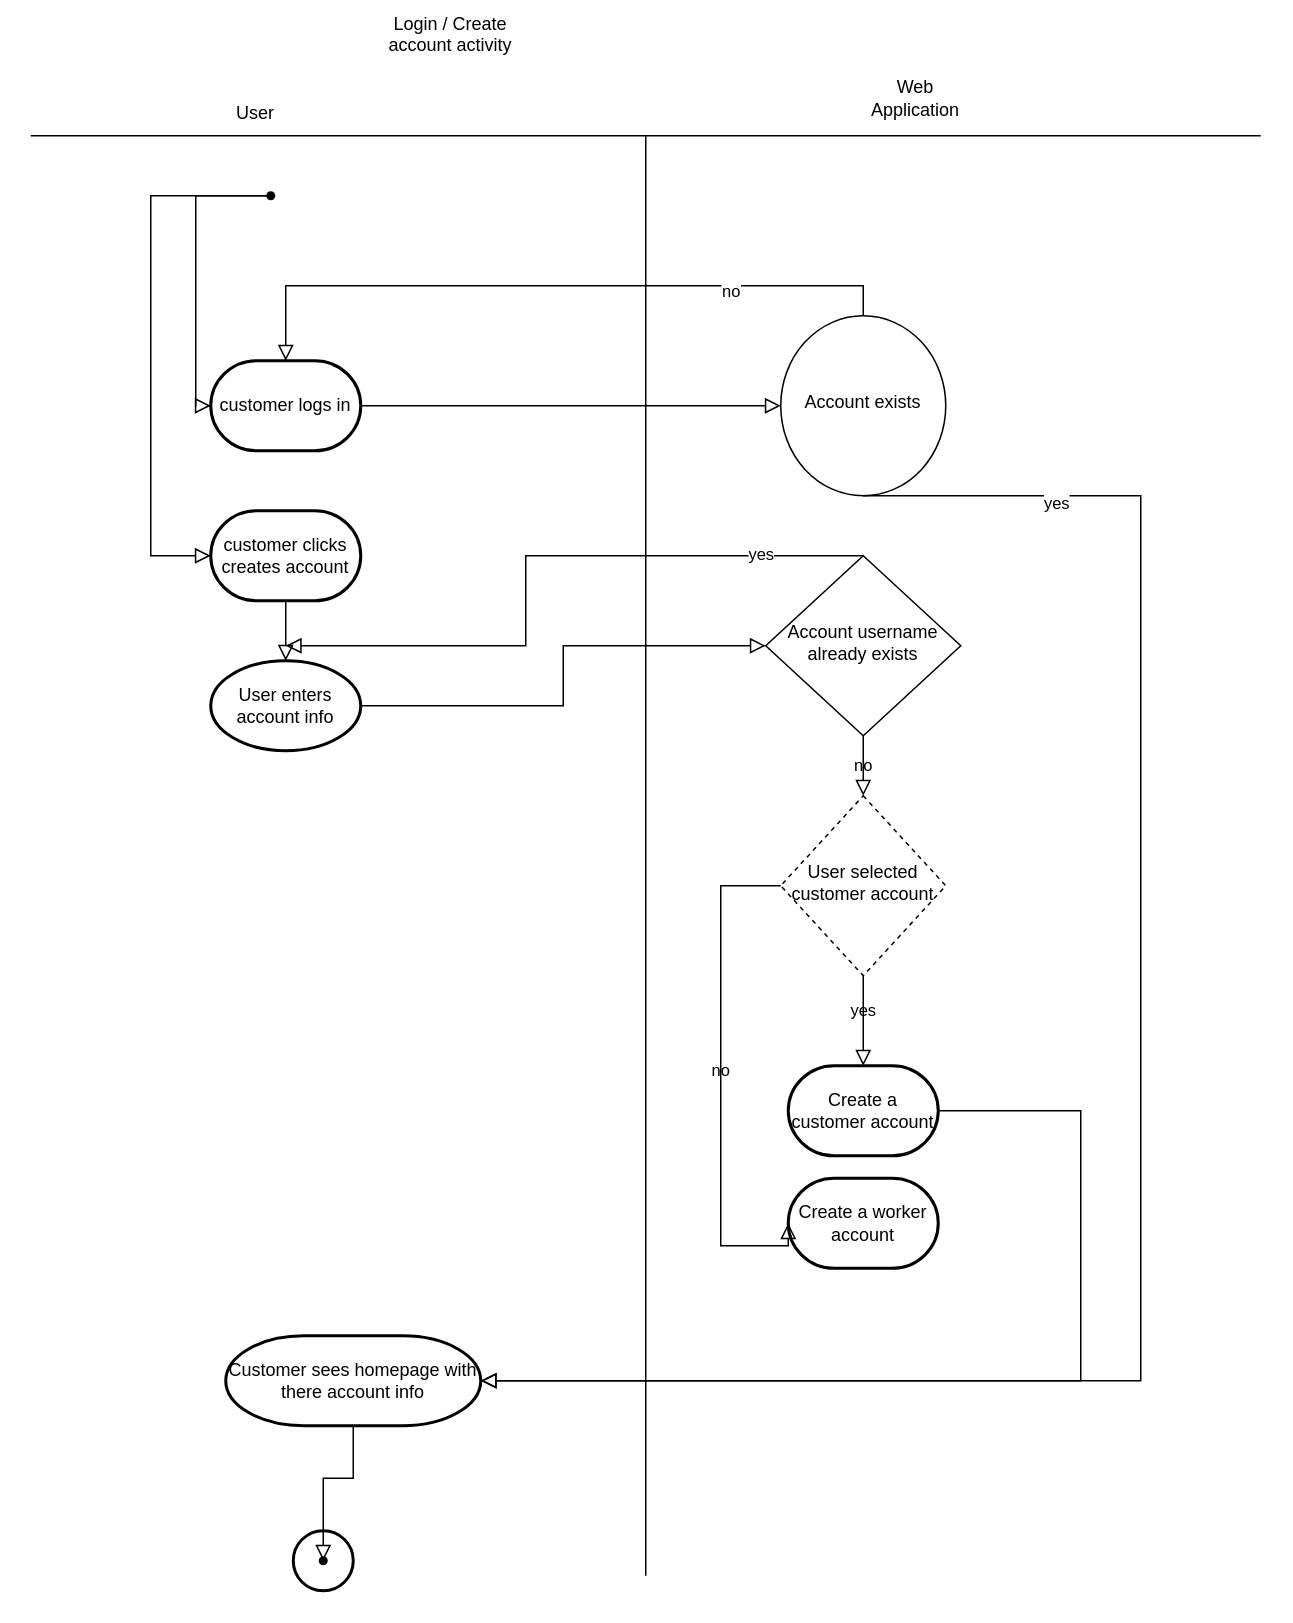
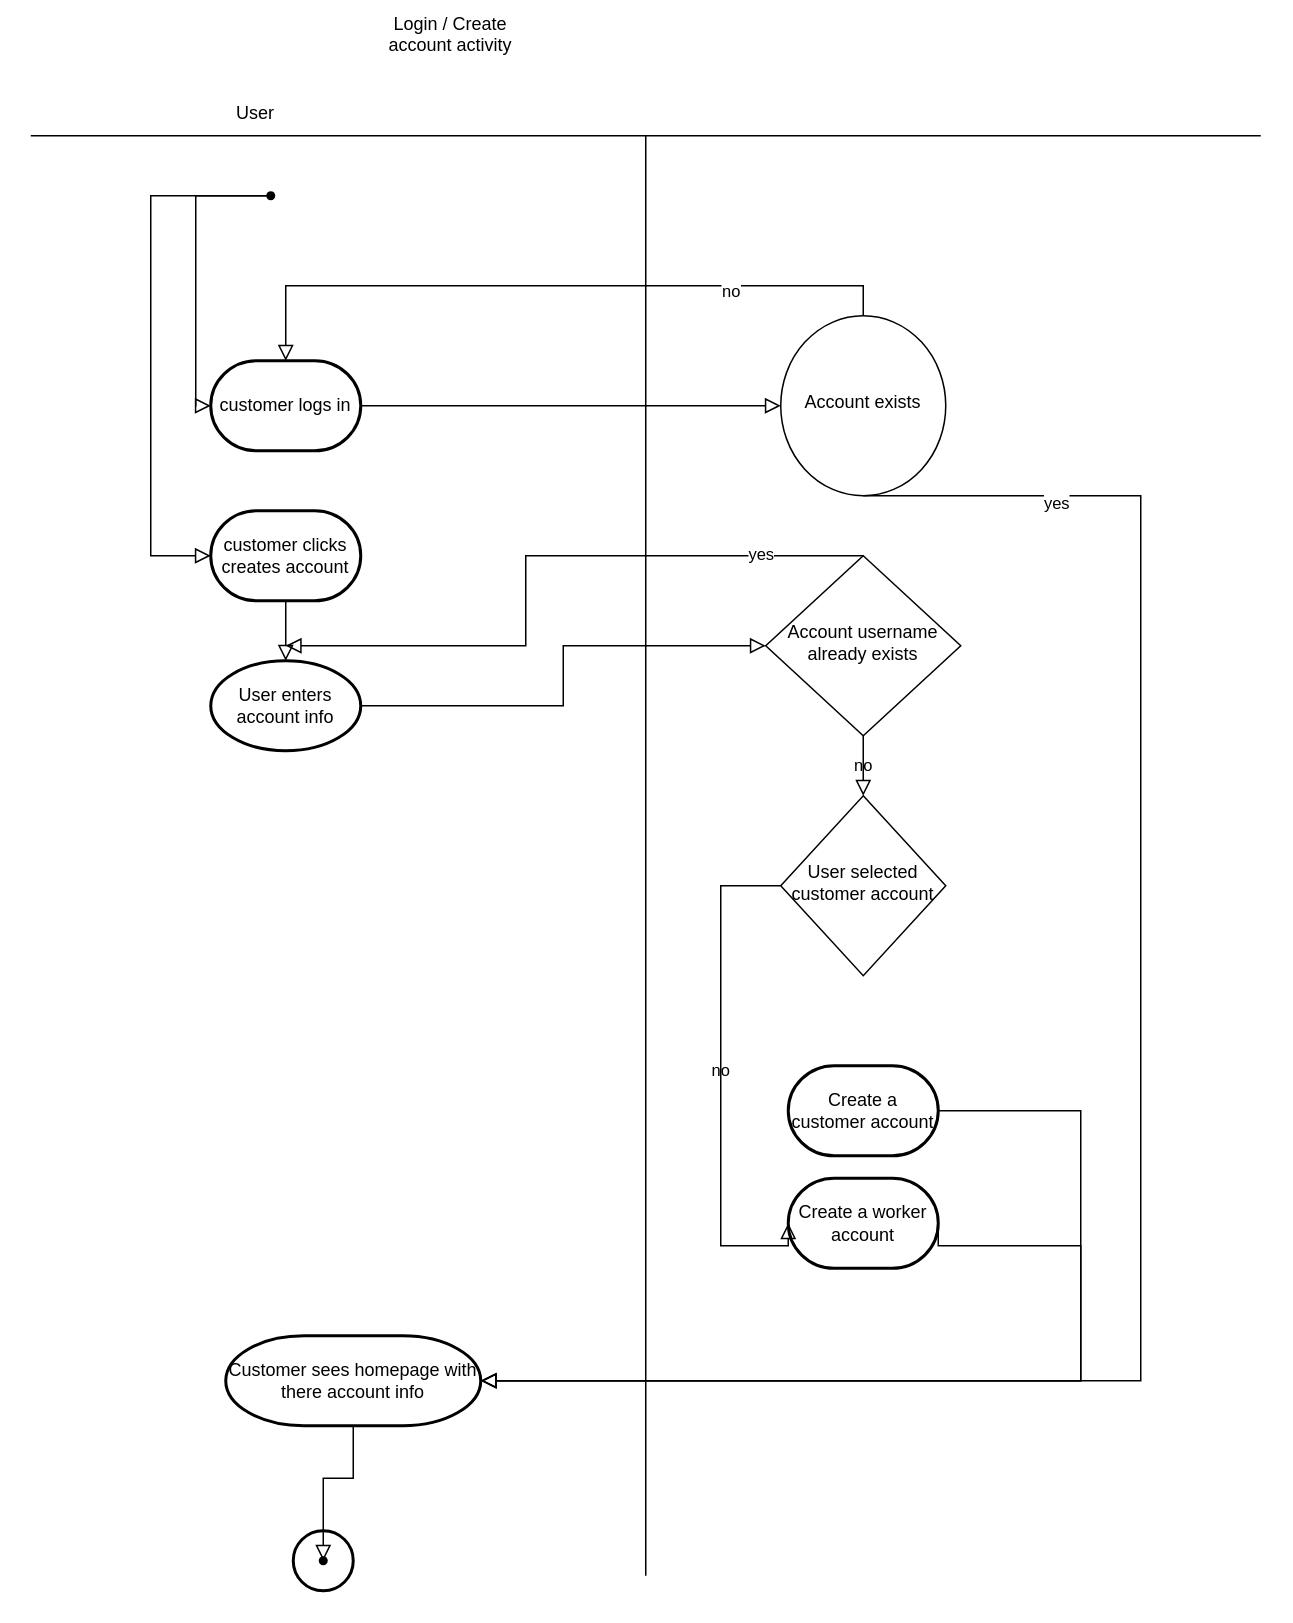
  <mxCell id="0" />
  <mxCell id="1" parent="0" />
  <mxCell id="2" value="" style="strokeWidth=2;html=1;shape=mxgraph.flowchart.start_2;whiteSpace=wrap;" vertex="1" parent="1"><mxGeometry x="195" y="1020" width="40" height="40" as="geometry" /></mxCell>
  <mxCell id="3" value="" style="shape=waypoint;sketch=0;fillStyle=solid;size=6;pointerEvents=1;points=[];fillColor=none;resizable=0;rotatable=0;perimeter=centerPerimeter;snapToPoint=1;" vertex="1" parent="1"><mxGeometry x="160" y="110" width="40" height="40" as="geometry" /></mxCell>
  <mxCell id="4" value="customer logs in" style="strokeWidth=2;html=1;shape=mxgraph.flowchart.terminator;whiteSpace=wrap;" vertex="1" parent="1"><mxGeometry x="140" y="240" width="100" height="60" as="geometry" /></mxCell>
  <mxCell id="5" value="customer clicks creates account" style="strokeWidth=2;html=1;shape=mxgraph.flowchart.terminator;whiteSpace=wrap;" vertex="1" parent="1"><mxGeometry x="140" y="340" width="100" height="60" as="geometry" /></mxCell>
  <mxCell id="6" value="User enters account info" style="strokeWidth=2;html=1;shape=mxgraph.flowchart.start_1;whiteSpace=wrap;" vertex="1" parent="1"><mxGeometry x="140" y="440" width="100" height="60" as="geometry" /></mxCell>
  <mxCell id="7" value="" style="rounded=0;html=1;jettySize=auto;orthogonalLoop=1;fontSize=11;endArrow=block;endFill=0;endSize=8;strokeWidth=1;shadow=0;labelBackgroundColor=none;edgeStyle=orthogonalEdgeStyle;entryX=0;entryY=0.5;entryDx=0;entryDy=0;entryPerimeter=0;exitX=0.447;exitY=0.636;exitDx=0;exitDy=0;exitPerimeter=0;" edge="1" parent="1" source="3" target="4"><mxGeometry relative="1" as="geometry"><mxPoint x="70" y="200" as="sourcePoint" /><mxPoint x="190" y="235" as="targetPoint" /><Array as="points"><mxPoint x="130" y="130" /></Array></mxGeometry></mxCell>
  <mxCell id="8" value="" style="rounded=0;html=1;jettySize=auto;orthogonalLoop=1;fontSize=11;endArrow=block;endFill=0;endSize=8;strokeWidth=1;shadow=0;labelBackgroundColor=none;edgeStyle=orthogonalEdgeStyle;entryX=0;entryY=0.5;entryDx=0;entryDy=0;entryPerimeter=0;" edge="1" parent="1" target="5"><mxGeometry relative="1" as="geometry"><mxPoint x="180" y="130" as="sourcePoint" /><mxPoint x="190" y="390" as="targetPoint" /><Array as="points"><mxPoint x="100" y="130" /><mxPoint x="100" y="370" /></Array></mxGeometry></mxCell>
  <mxCell id="9" value="Account username already exists" style="rhombus;whiteSpace=wrap;html=1;shadow=0;fontFamily=Helvetica;fontSize=12;align=center;strokeWidth=1;spacing=6;spacingTop=-4;" vertex="1" parent="1"><mxGeometry x="510" y="370" width="130" height="120" as="geometry" /></mxCell>
  <mxCell id="10" value="" style="rounded=0;html=1;jettySize=auto;orthogonalLoop=1;fontSize=11;endArrow=block;endFill=0;endSize=8;strokeWidth=1;shadow=0;labelBackgroundColor=none;edgeStyle=orthogonalEdgeStyle;exitX=1;exitY=0.5;exitDx=0;exitDy=0;exitPerimeter=0;entryX=0;entryY=0.5;entryDx=0;entryDy=0;" edge="1" parent="1" source="6" target="9"><mxGeometry relative="1" as="geometry"><mxPoint x="480" y="480" as="sourcePoint" /><mxPoint x="560" y="480" as="targetPoint" /></mxGeometry></mxCell>
  <mxCell id="11" value="Account exists" style="ellipse;whiteSpace=wrap;html=1;shadow=0;fontFamily=Helvetica;fontSize=12;align=center;strokeWidth=1;spacing=6;spacingTop=-4;" vertex="1" parent="1"><mxGeometry x="520" y="210" width="110" height="120" as="geometry" /></mxCell>
  <mxCell id="12" value="Customer sees homepage with there account info" style="strokeWidth=2;html=1;shape=mxgraph.flowchart.terminator;whiteSpace=wrap;" vertex="1" parent="1"><mxGeometry x="150" y="890" width="170" height="60" as="geometry" /></mxCell>
  <mxCell id="13" value="" style="shape=waypoint;sketch=0;fillStyle=solid;size=6;pointerEvents=1;points=[];fillColor=none;resizable=0;rotatable=0;perimeter=centerPerimeter;snapToPoint=1;" vertex="1" parent="1"><mxGeometry x="195" y="1020" width="40" height="40" as="geometry" /></mxCell>
  <mxCell id="14" value="&lt;div&gt;Login / Create account activity&lt;/div&gt;&lt;div&gt;&lt;br&gt;&lt;/div&gt;" style="text;html=1;strokeColor=none;fillColor=none;align=center;verticalAlign=middle;whiteSpace=wrap;rounded=0;" vertex="1" parent="1"><mxGeometry x="245" y="20" width="110" height="20" as="geometry" /></mxCell>
  <mxCell id="15" value="Create a customer account" style="strokeWidth=2;html=1;shape=mxgraph.flowchart.terminator;whiteSpace=wrap;" vertex="1" parent="1"><mxGeometry x="525" y="710" width="100" height="60" as="geometry" /></mxCell>
  <mxCell id="16" value="Create a worker account" style="strokeWidth=2;html=1;shape=mxgraph.flowchart.terminator;whiteSpace=wrap;" vertex="1" parent="1"><mxGeometry x="525" y="785" width="100" height="60" as="geometry" /></mxCell>
- <mxCell id="17" value="User selected customer account" style="rhombus;whiteSpace=wrap;html=1;shadow=0;fontFamily=Helvetica;fontSize=12;align=center;strokeWidth=1;spacing=6;spacingTop=-4;dashed=1;" vertex="1" parent="1"><mxGeometry x="520" y="530" width="110" height="120" as="geometry" /></mxCell>
+ <mxCell id="17" value="User selected customer account" style="rhombus;whiteSpace=wrap;html=1;shadow=0;fontFamily=Helvetica;fontSize=12;align=center;strokeWidth=1;spacing=6;spacingTop=-4;" vertex="1" parent="1"><mxGeometry x="520" y="530" width="110" height="120" as="geometry" /></mxCell>
  <mxCell id="18" value="&lt;div&gt;no&lt;/div&gt;&lt;div&gt;&lt;br&gt;&lt;/div&gt;" style="rounded=0;html=1;jettySize=auto;orthogonalLoop=1;fontSize=11;endArrow=block;endFill=0;endSize=8;strokeWidth=1;shadow=0;labelBackgroundColor=none;edgeStyle=orthogonalEdgeStyle;entryX=0;entryY=0.5;entryDx=0;entryDy=0;exitX=0;exitY=0.5;exitDx=0;exitDy=0;entryPerimeter=0;" edge="1" parent="1" source="17" target="16"><mxGeometry relative="1" as="geometry"><mxPoint x="710" y="430" as="sourcePoint" /><mxPoint x="760" y="430.41" as="targetPoint" /><Array as="points"><mxPoint x="480" y="590" /><mxPoint x="480" y="830" /></Array></mxGeometry></mxCell>
- <mxCell id="19" value="&lt;div&gt;yes&lt;/div&gt;&lt;div&gt;&lt;br&gt;&lt;/div&gt;" style="rounded=0;html=1;jettySize=auto;orthogonalLoop=1;fontSize=11;endArrow=block;endFill=0;endSize=8;strokeWidth=1;shadow=0;labelBackgroundColor=none;edgeStyle=orthogonalEdgeStyle;exitX=0.5;exitY=1;exitDx=0;exitDy=0;entryX=0.5;entryY=0;entryDx=0;entryDy=0;entryPerimeter=0;" edge="1" parent="1" source="17" target="15"><mxGeometry relative="1" as="geometry"><mxPoint x="690" y="541" as="sourcePoint" /><mxPoint x="770" y="541" as="targetPoint" /><Array as="points"><mxPoint x="575" y="690" /><mxPoint x="575" y="690" /></Array></mxGeometry></mxCell>
+ <mxCell id="20" value="" style="rounded=0;html=1;jettySize=auto;orthogonalLoop=1;fontSize=11;endArrow=block;endFill=0;endSize=8;strokeWidth=1;shadow=0;labelBackgroundColor=none;edgeStyle=orthogonalEdgeStyle;exitX=1;exitY=0.5;exitDx=0;exitDy=0;exitPerimeter=0;entryX=1;entryY=0.5;entryDx=0;entryDy=0;entryPerimeter=0;" edge="1" parent="1" source="16" target="12"><mxGeometry relative="1" as="geometry"><mxPoint x="850" y="480" as="sourcePoint" /><mxPoint x="290" y="930" as="targetPoint" /><Array as="points"><mxPoint x="720" y="830" /><mxPoint x="720" y="920" /></Array></mxGeometry></mxCell>
  <mxCell id="21" value="" style="rounded=0;html=1;jettySize=auto;orthogonalLoop=1;fontSize=11;endArrow=block;endFill=0;endSize=8;strokeWidth=1;shadow=0;labelBackgroundColor=none;edgeStyle=orthogonalEdgeStyle;exitX=1;exitY=0.5;exitDx=0;exitDy=0;exitPerimeter=0;entryX=1;entryY=0.5;entryDx=0;entryDy=0;entryPerimeter=0;" edge="1" parent="1" source="15" target="12"><mxGeometry relative="1" as="geometry"><mxPoint x="860" y="529.41" as="sourcePoint" /><mxPoint x="920" y="529.41" as="targetPoint" /><Array as="points"><mxPoint x="720" y="740" /><mxPoint x="720" y="920" /></Array></mxGeometry></mxCell>
  <mxCell id="22" value="User" style="text;html=1;strokeColor=none;fillColor=none;align=center;verticalAlign=middle;whiteSpace=wrap;rounded=0;" vertex="1" parent="1"><mxGeometry x="140" y="60" width="60" height="30" as="geometry" /></mxCell>
- <mxCell id="23" value="Web Application" style="text;html=1;strokeColor=none;fillColor=none;align=center;verticalAlign=middle;whiteSpace=wrap;rounded=0;" vertex="1" parent="1"><mxGeometry x="580" y="50" width="60" height="30" as="geometry" /></mxCell>
  <mxCell id="24" value="" style="endArrow=none;html=1;rounded=0;" edge="1" parent="1"><mxGeometry width="50" height="50" relative="1" as="geometry"><mxPoint x="20" y="90" as="sourcePoint" /><mxPoint x="840" y="90" as="targetPoint" /></mxGeometry></mxCell>
  <mxCell id="25" value="" style="endArrow=none;html=1;rounded=0;" edge="1" parent="1"><mxGeometry width="50" height="50" relative="1" as="geometry"><mxPoint x="430" y="90" as="sourcePoint" /><mxPoint x="430" y="1050" as="targetPoint" /></mxGeometry></mxCell>
  <mxCell id="26" value="" style="rounded=0;html=1;jettySize=auto;orthogonalLoop=1;fontSize=11;endArrow=block;endFill=0;endSize=8;strokeWidth=1;shadow=0;labelBackgroundColor=none;edgeStyle=orthogonalEdgeStyle;exitX=1;exitY=0.5;exitDx=0;exitDy=0;exitPerimeter=0;entryX=0;entryY=0.5;entryDx=0;entryDy=0;" edge="1" parent="1" source="4" target="11"><mxGeometry relative="1" as="geometry"><mxPoint x="250" y="480" as="sourcePoint" /><mxPoint x="520" y="270" as="targetPoint" /></mxGeometry></mxCell>
  <mxCell id="27" value="" style="rounded=0;html=1;jettySize=auto;orthogonalLoop=1;fontSize=11;endArrow=block;endFill=0;endSize=8;strokeWidth=1;shadow=0;labelBackgroundColor=none;edgeStyle=orthogonalEdgeStyle;exitX=0.5;exitY=1;exitDx=0;exitDy=0;entryX=1;entryY=0.5;entryDx=0;entryDy=0;entryPerimeter=0;" edge="1" parent="1" source="11" target="12"><mxGeometry relative="1" as="geometry"><mxPoint x="260" y="490" as="sourcePoint" /><mxPoint x="760" y="370" as="targetPoint" /><Array as="points"><mxPoint x="760" y="330" /><mxPoint x="760" y="920" /></Array></mxGeometry></mxCell>
  <mxCell id="28" value="yes" style="edgeLabel;html=1;align=center;verticalAlign=middle;resizable=0;points=[];" vertex="1" connectable="0" parent="27"><mxGeometry x="-0.79" y="-4" relative="1" as="geometry"><mxPoint as="offset" /></mxGeometry></mxCell>
  <mxCell id="29" value="" style="rounded=0;html=1;jettySize=auto;orthogonalLoop=1;fontSize=11;endArrow=block;endFill=0;endSize=8;strokeWidth=1;shadow=0;labelBackgroundColor=none;edgeStyle=orthogonalEdgeStyle;exitX=0.5;exitY=0;exitDx=0;exitDy=0;entryX=0.5;entryY=0;entryDx=0;entryDy=0;entryPerimeter=0;" edge="1" parent="1" source="11" target="4"><mxGeometry relative="1" as="geometry"><mxPoint x="270" y="500" as="sourcePoint" /><mxPoint x="540" y="460" as="targetPoint" /></mxGeometry></mxCell>
  <mxCell id="30" value="no" style="edgeLabel;html=1;align=center;verticalAlign=middle;resizable=0;points=[];" vertex="1" connectable="0" parent="29"><mxGeometry x="-0.519" y="3" relative="1" as="geometry"><mxPoint as="offset" /></mxGeometry></mxCell>
  <mxCell id="31" value="no" style="rounded=0;html=1;jettySize=auto;orthogonalLoop=1;fontSize=11;endArrow=block;endFill=0;endSize=8;strokeWidth=1;shadow=0;labelBackgroundColor=none;edgeStyle=orthogonalEdgeStyle;exitX=0.5;exitY=1;exitDx=0;exitDy=0;entryX=0.5;entryY=0;entryDx=0;entryDy=0;" edge="1" parent="1" source="9" target="17"><mxGeometry relative="1" as="geometry"><mxPoint x="280" y="510" as="sourcePoint" /><mxPoint x="550" y="470" as="targetPoint" /></mxGeometry></mxCell>
  <mxCell id="32" value="" style="rounded=0;html=1;jettySize=auto;orthogonalLoop=1;fontSize=11;endArrow=block;endFill=0;endSize=8;strokeWidth=1;shadow=0;labelBackgroundColor=none;edgeStyle=orthogonalEdgeStyle;exitX=0.5;exitY=1;exitDx=0;exitDy=0;exitPerimeter=0;" edge="1" parent="1" source="5"><mxGeometry relative="1" as="geometry"><mxPoint x="290" y="520" as="sourcePoint" /><mxPoint x="190" y="440" as="targetPoint" /></mxGeometry></mxCell>
  <mxCell id="33" value="" style="rounded=0;html=1;jettySize=auto;orthogonalLoop=1;fontSize=11;endArrow=block;endFill=0;endSize=8;strokeWidth=1;shadow=0;labelBackgroundColor=none;edgeStyle=orthogonalEdgeStyle;exitX=0.5;exitY=0;exitDx=0;exitDy=0;" edge="1" parent="1" source="9"><mxGeometry relative="1" as="geometry"><mxPoint x="300" y="530" as="sourcePoint" /><mxPoint x="190" y="430" as="targetPoint" /><Array as="points"><mxPoint x="350" y="370" /><mxPoint x="350" y="430" /></Array></mxGeometry></mxCell>
  <mxCell id="34" value="yes" style="edgeLabel;html=1;align=center;verticalAlign=middle;resizable=0;points=[];" vertex="1" connectable="0" parent="33"><mxGeometry x="-0.688" y="-2" relative="1" as="geometry"><mxPoint as="offset" /></mxGeometry></mxCell>
  <mxCell id="35" value="" style="rounded=0;html=1;jettySize=auto;orthogonalLoop=1;fontSize=11;endArrow=block;endFill=0;endSize=8;strokeWidth=1;shadow=0;labelBackgroundColor=none;edgeStyle=orthogonalEdgeStyle;exitX=0.5;exitY=1;exitDx=0;exitDy=0;exitPerimeter=0;entryX=0.489;entryY=-0.003;entryDx=0;entryDy=0;entryPerimeter=0;" edge="1" parent="1" source="12" target="13"><mxGeometry relative="1" as="geometry"><mxPoint x="250" y="480" as="sourcePoint" /><mxPoint x="520" y="440" as="targetPoint" /></mxGeometry></mxCell>
